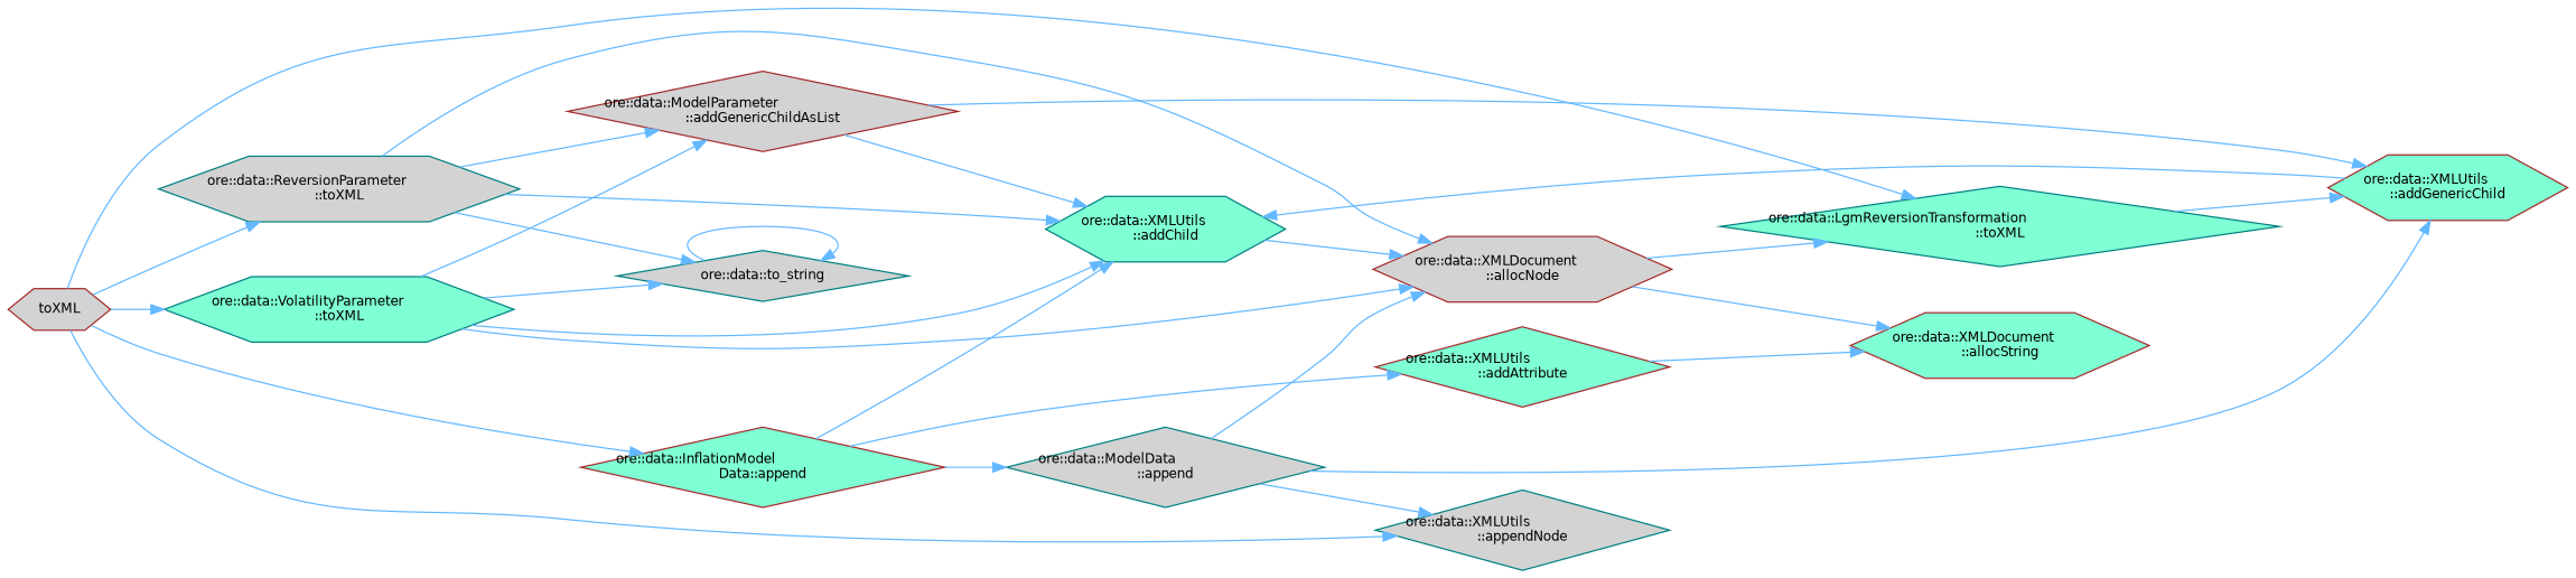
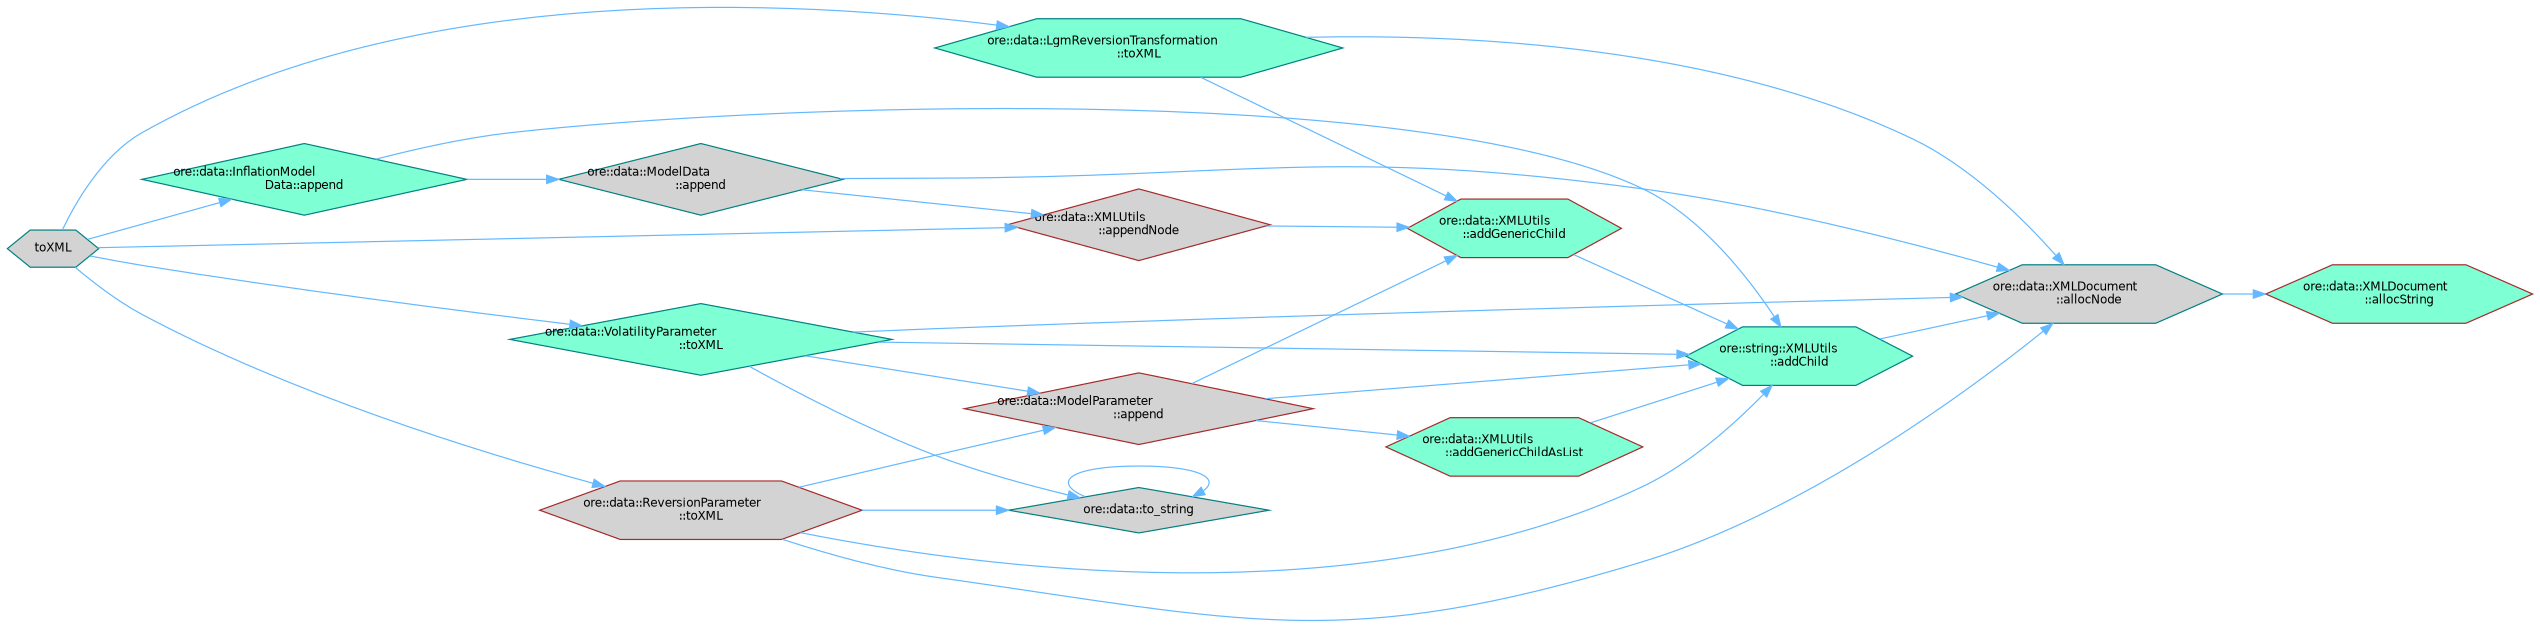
  digraph {
    rankdir=LR
    node [color=teal fillcolor=aquamarine fontname=Helvetica fontsize=10 shape=hexagon style=filled]
    edge [color=steelblue1 fontname=Helvetica fontsize=10 labelfontname=Helvetica labelfontsize=10 style=solid]
-   n1 [color=brown fillcolor=lightgrey fontcolor=black height=0.2 label=toXML width=0.4]
-   n2 [color=brown height=0.2 label="ore::data::InflationModel\lData::append" shape=diamond width=0.4]
-   n3 [fillcolor=lightgrey height=0.2 label="ore::data::XMLUtils\l::appendNode" shape=diamond width=0.4]
-   n4 [height=0.2 label="ore::data::LgmReversionTransformation\l::toXML" shape=diamond width=0.4]
-   n5 [height=0.2 label="ore::data::VolatilityParameter\l::toXML" width=0.4]
-   n6 [fillcolor=lightgrey height=0.2 label="ore::data::ReversionParameter\l::toXML" width=0.4]
-   n7 [color=brown fillcolor=lightgrey height=0.2 label="ore::data::XMLDocument\l::allocNode" width=0.4]
+   n1 [fillcolor=lightgrey fontcolor=black height=0.2 label=toXML width=0.4]
+   n2 [height=0.2 label="ore::data::InflationModel\lData::append" shape=diamond width=0.4]
+   n3 [color=brown fillcolor=lightgrey height=0.2 label="ore::data::XMLUtils\l::appendNode" shape=diamond width=0.4]
+   n4 [height=0.2 label="ore::data::LgmReversionTransformation\l::toXML" width=0.4]
+   n5 [height=0.2 label="ore::data::VolatilityParameter\l::toXML" shape=diamond width=0.4]
+   n6 [color=brown fillcolor=lightgrey height=0.2 label="ore::data::ReversionParameter\l::toXML" width=0.4]
+   n7 [fillcolor=lightgrey height=0.2 label="ore::data::XMLDocument\l::allocNode" width=0.4]
    n8 [color=brown height=0.2 label="ore::data::XMLDocument\l::allocString" width=0.4]
-   n9 [color=brown height=0.2 label="ore::data::XMLUtils\l::addAttribute" shape=diamond width=0.4]
-   n10 [height=0.2 label="ore::data::XMLUtils\l::addChild" width=0.4]
+   n10 [height=0.2 label="ore::string::XMLUtils\l::addChild" width=0.4]
    n11 [fillcolor=lightgrey height=0.2 label="ore::data::ModelData\l::append" shape=diamond width=0.4]
    n12 [color=brown height=0.2 label="ore::data::XMLUtils\l::addGenericChild" width=0.4]
-   n13 [color=brown fillcolor=lightgrey height=0.2 label="ore::data::ModelParameter\l::addGenericChildAsList" shape=diamond width=0.4]
+   n13 [color=brown fillcolor=lightgrey height=0.2 label="ore::data::ModelParameter\l::append" shape=diamond width=0.4]
    n14 [fillcolor=lightgrey height=0.2 label="ore::data::to_string" shape=diamond width=0.4]
+   n15 [color=brown height=0.2 label="ore::data::XMLUtils\l::addGenericChildAsList" width=0.4]
    n1 -> n2
    n1 -> n3
    n1 -> n4
    n1 -> n5
    n1 -> n6
-   n2 -> n9
    n2 -> n10
    n2 -> n11
-   n7 -> n4
+   n4 -> n7
    n4 -> n12
    n5 -> n7
    n5 -> n10
    n5 -> n13
    n5 -> n14
    n6 -> n7
    n6 -> n10
    n6 -> n13
    n6 -> n14
    n7 -> n8
-   n9 -> n8
    n10 -> n7
    n11 -> n3
    n11 -> n7
-   n11 -> n12
+   n3 -> n12
    n12 -> n10
    n13 -> n10
    n13 -> n12
+   n13 -> n15
    n14 -> n14
+   n15 -> n10
  }
